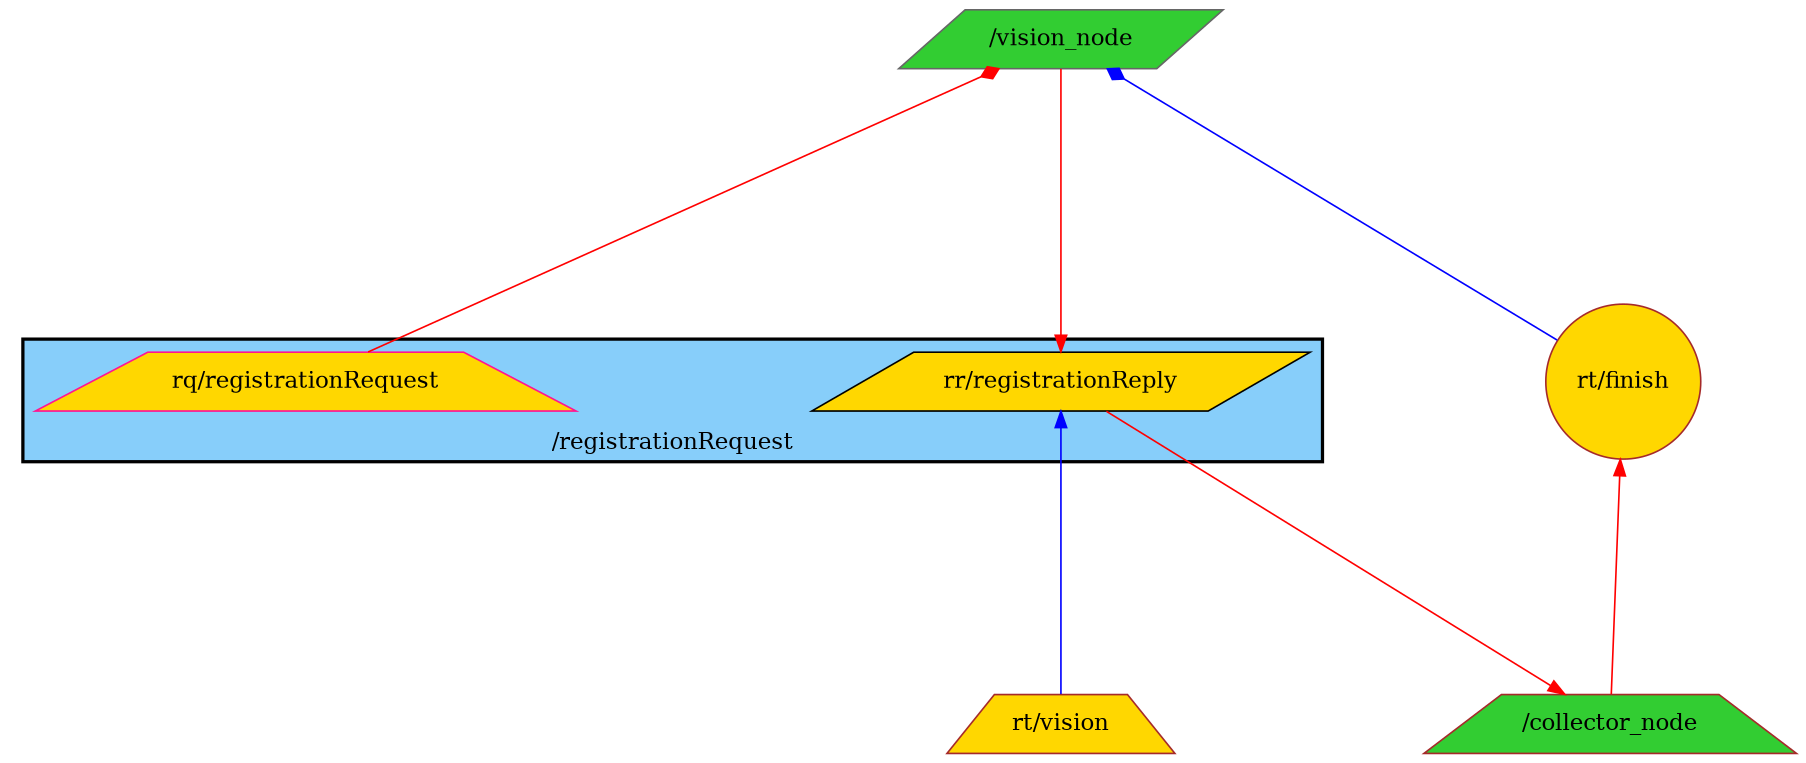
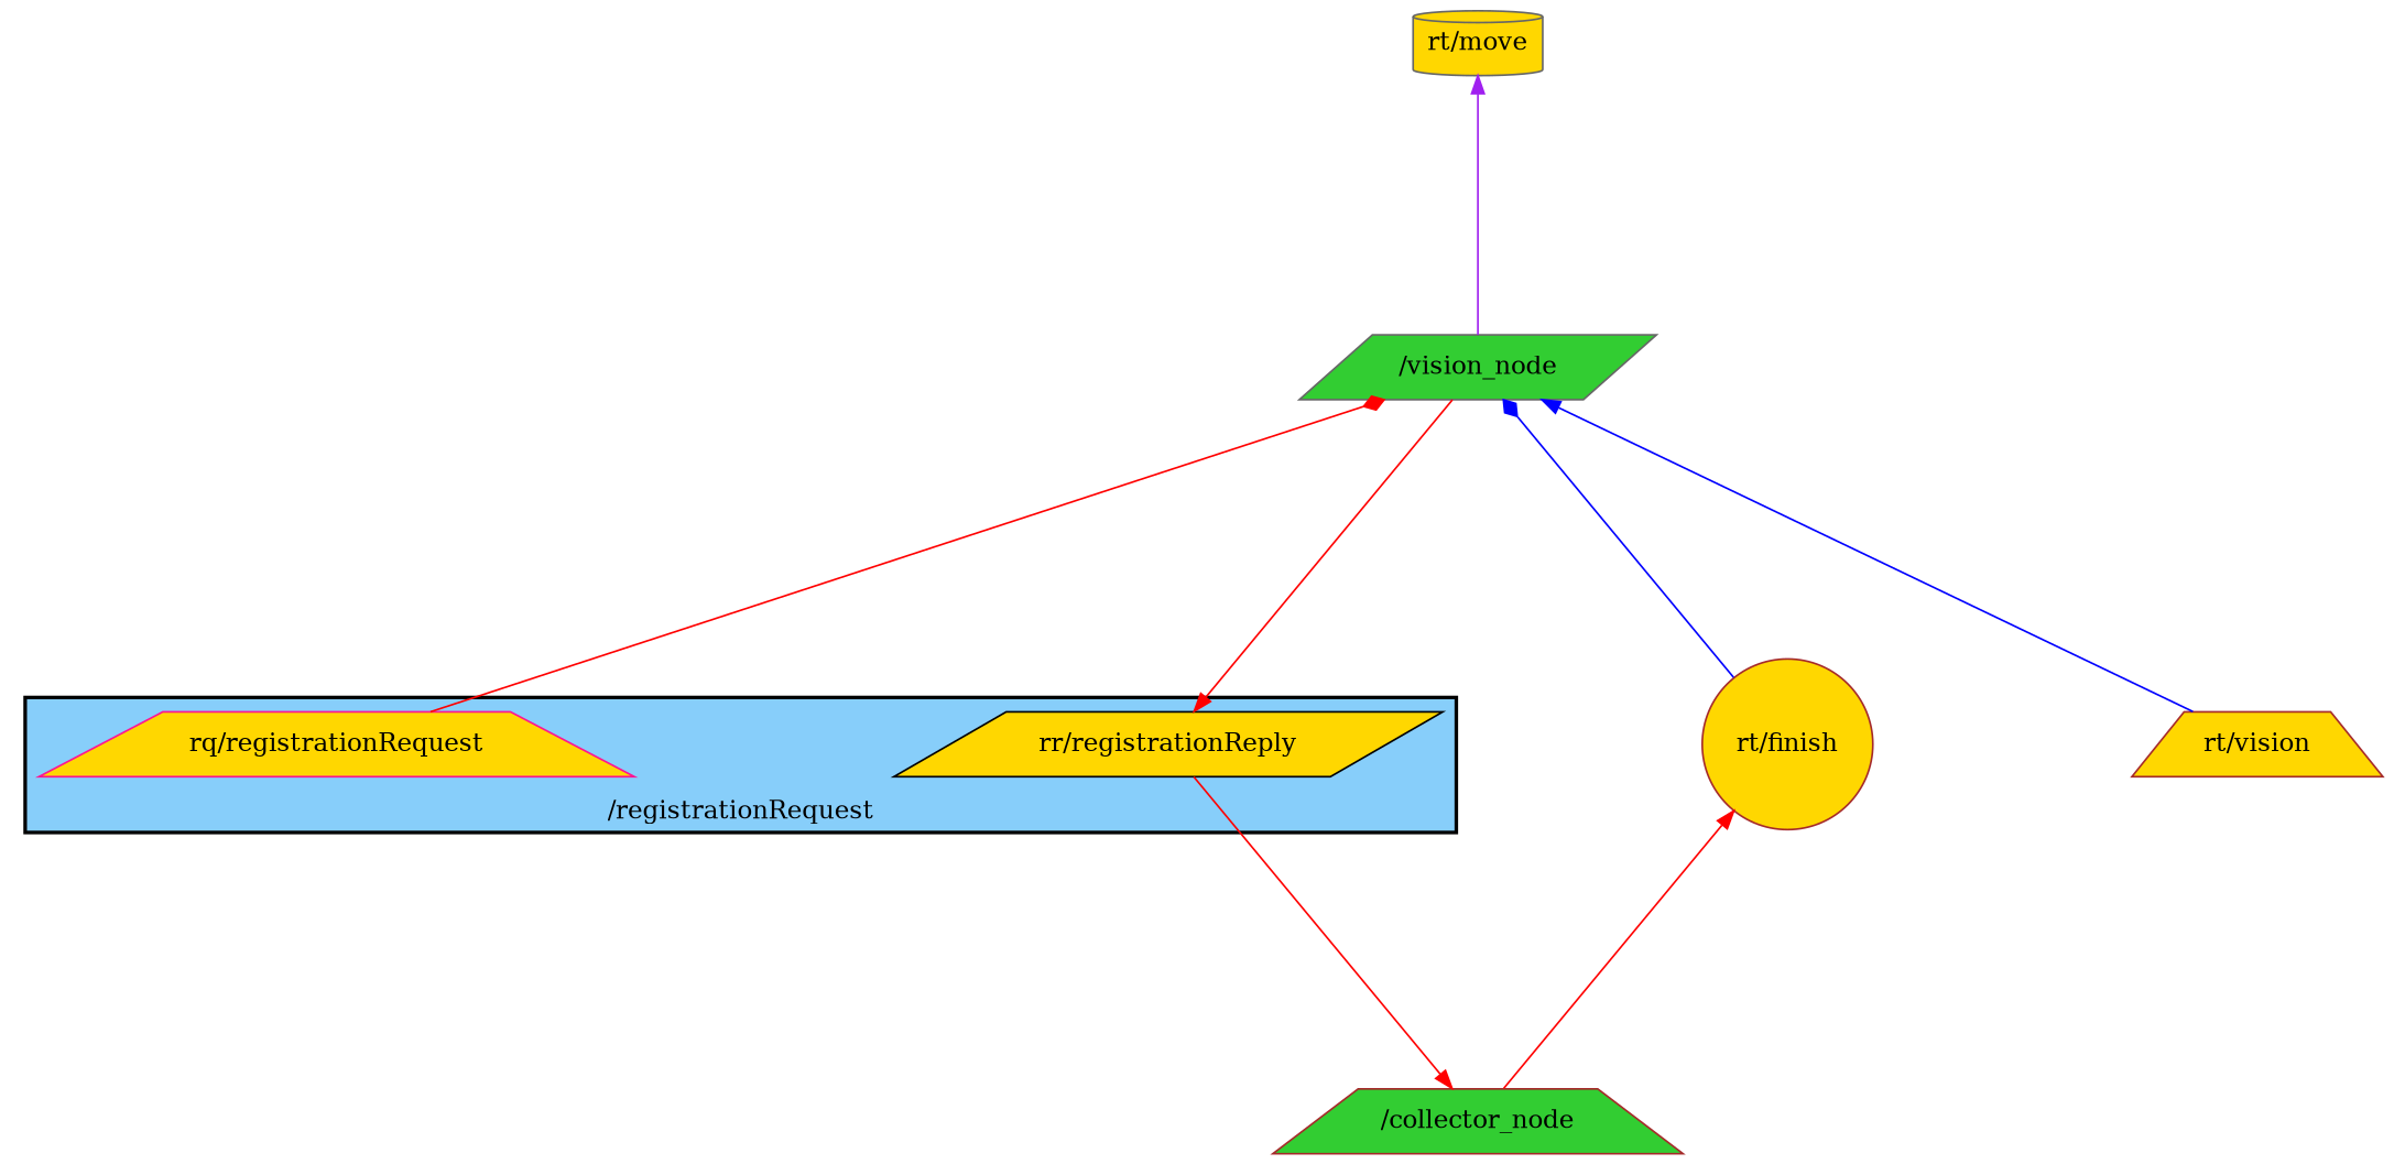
  digraph {
    nodesep=2
    rankdir=BT
    ranksep=2
    node [color=brown fillcolor=gold shape=trapezium style=filled]
    edge [arrowhead=normal color=red]
    "rr/registrationReply" [color=black shape=parallelogram]
    "rq/registrationRequest" [color=deeppink]
    "/collector_node" [fillcolor=limegreen]
    "/vision_node" [color=gray40 fillcolor=limegreen shape=parallelogram]
+   "rt/move" [color=gray40 shape=cylinder]
    "rt/finish" [shape=circle]
    "rt/vision"
    subgraph cluster_1 {
      fillcolor=lightskyblue
      label="/registrationRequest"
      penwidth=2
      style=filled
      "rr/registrationReply"
      "rq/registrationRequest"
    }
    "rr/registrationReply" -> "/collector_node"
    "rq/registrationRequest" -> "/vision_node" [arrowhead=diamond]
    "/collector_node" -> "rt/finish"
    "/vision_node" -> "rr/registrationReply"
+   "/vision_node" -> "rt/move" [color=purple]
    "rt/finish" -> "/vision_node" [arrowhead=diamond color=blue]
-   "rt/vision" -> "rr/registrationReply" [color=blue]
+   "rt/vision" -> "/vision_node" [color=blue]
  }
